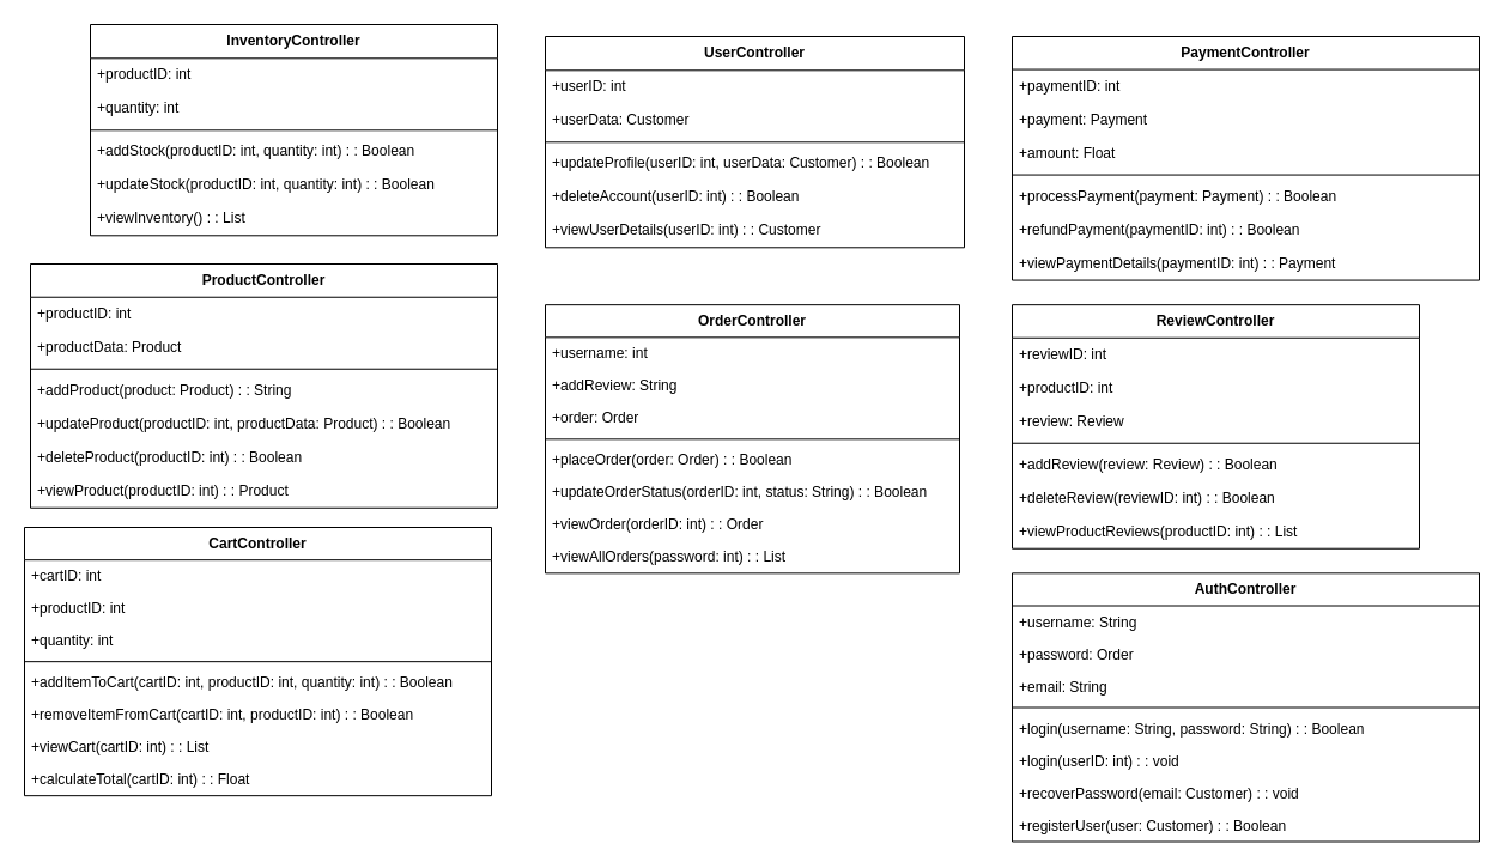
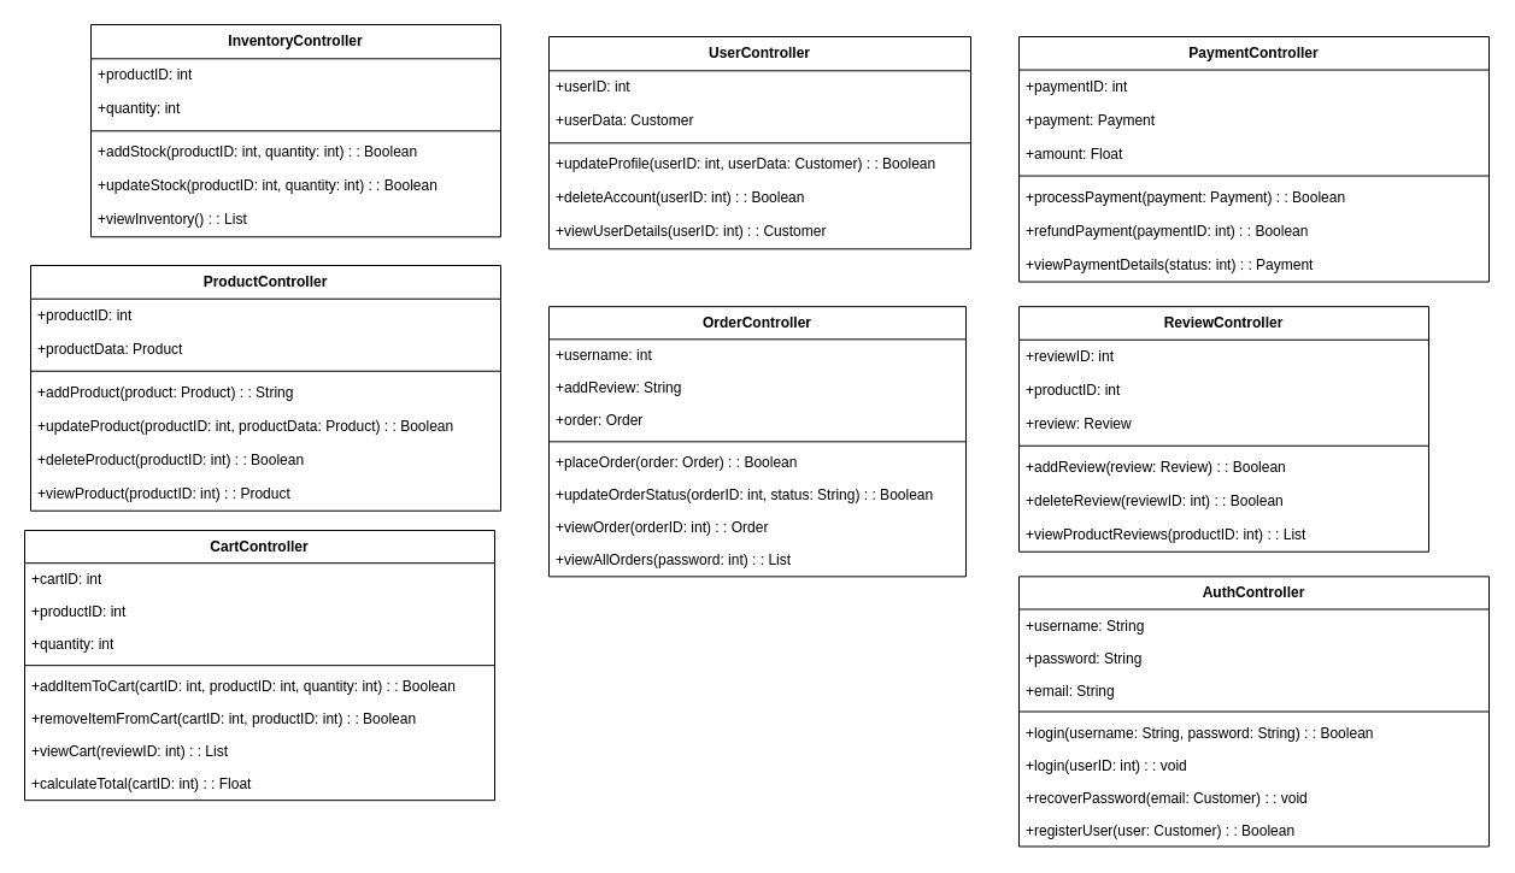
  <mxCell id="0" />
  <mxCell id="1" parent="0" />
  <mxCell id="2" value="AuthController" style="swimlane;fontStyle=1;align=center;verticalAlign=top;childLayout=stackLayout;horizontal=1;startSize=27.175;horizontalStack=0;resizeParent=1;resizeParentMax=0;resizeLast=0;collapsible=0;marginBottom=0;" parent="1" vertex="1"><mxGeometry x="845" y="478.34" width="390" height="224.175" as="geometry" /></mxCell>
  <mxCell id="3" value="+username: String" style="text;strokeColor=none;fillColor=none;align=left;verticalAlign=top;spacingLeft=4;spacingRight=4;overflow=hidden;rotatable=0;points=[[0,0.5],[1,0.5]];portConstraint=eastwest;" parent="2" vertex="1"><mxGeometry y="27.175" width="390" height="27" as="geometry" /></mxCell>
- <mxCell id="4" value="+password: Order" style="text;strokeColor=none;fillColor=none;align=left;verticalAlign=top;spacingLeft=4;spacingRight=4;overflow=hidden;rotatable=0;points=[[0,0.5],[1,0.5]];portConstraint=eastwest;" parent="2" vertex="1"><mxGeometry y="54.175" width="390" height="27" as="geometry" /></mxCell>
+ <mxCell id="4" value="+password: String" style="text;strokeColor=none;fillColor=none;align=left;verticalAlign=top;spacingLeft=4;spacingRight=4;overflow=hidden;rotatable=0;points=[[0,0.5],[1,0.5]];portConstraint=eastwest;" parent="2" vertex="1"><mxGeometry y="54.175" width="390" height="27" as="geometry" /></mxCell>
  <mxCell id="5" value="+email: String" style="text;strokeColor=none;fillColor=none;align=left;verticalAlign=top;spacingLeft=4;spacingRight=4;overflow=hidden;rotatable=0;points=[[0,0.5],[1,0.5]];portConstraint=eastwest;" parent="2" vertex="1"><mxGeometry y="81.175" width="390" height="27" as="geometry" /></mxCell>
  <mxCell id="6" style="line;strokeWidth=1;fillColor=none;align=left;verticalAlign=middle;spacingTop=-1;spacingLeft=3;spacingRight=3;rotatable=0;labelPosition=right;points=[];portConstraint=eastwest;strokeColor=inherit;" parent="2" vertex="1"><mxGeometry y="108.175" width="390" height="8" as="geometry" /></mxCell>
  <mxCell id="7" value="+login(username: String, password: String) : : Boolean" style="text;strokeColor=none;fillColor=none;align=left;verticalAlign=top;spacingLeft=4;spacingRight=4;overflow=hidden;rotatable=0;points=[[0,0.5],[1,0.5]];portConstraint=eastwest;" parent="2" vertex="1"><mxGeometry y="116.175" width="390" height="27" as="geometry" /></mxCell>
  <mxCell id="8" value="+login(userID: int) : : void" style="text;strokeColor=none;fillColor=none;align=left;verticalAlign=top;spacingLeft=4;spacingRight=4;overflow=hidden;rotatable=0;points=[[0,0.5],[1,0.5]];portConstraint=eastwest;" parent="2" vertex="1"><mxGeometry y="143.175" width="390" height="27" as="geometry" /></mxCell>
  <mxCell id="9" value="+recoverPassword(email: Customer) : : void" style="text;strokeColor=none;fillColor=none;align=left;verticalAlign=top;spacingLeft=4;spacingRight=4;overflow=hidden;rotatable=0;points=[[0,0.5],[1,0.5]];portConstraint=eastwest;" parent="2" vertex="1"><mxGeometry y="170.175" width="390" height="27" as="geometry" /></mxCell>
  <mxCell id="10" value="+registerUser(user: Customer) : : Boolean" style="text;strokeColor=none;fillColor=none;align=left;verticalAlign=top;spacingLeft=4;spacingRight=4;overflow=hidden;rotatable=0;points=[[0,0.5],[1,0.5]];portConstraint=eastwest;" parent="2" vertex="1"><mxGeometry y="197.175" width="390" height="27" as="geometry" /></mxCell>
  <mxCell id="11" value="UserController" style="swimlane;fontStyle=1;align=center;verticalAlign=top;childLayout=stackLayout;horizontal=1;startSize=28.3;horizontalStack=0;resizeParent=1;resizeParentMax=0;resizeLast=0;collapsible=0;marginBottom=0;" parent="1" vertex="1"><mxGeometry x="455" y="30" width="350" height="176.3" as="geometry" /></mxCell>
  <mxCell id="12" value="+userID: int" style="text;strokeColor=none;fillColor=none;align=left;verticalAlign=top;spacingLeft=4;spacingRight=4;overflow=hidden;rotatable=0;points=[[0,0.5],[1,0.5]];portConstraint=eastwest;" parent="11" vertex="1"><mxGeometry y="28.3" width="350" height="28" as="geometry" /></mxCell>
  <mxCell id="13" value="+userData: Customer" style="text;strokeColor=none;fillColor=none;align=left;verticalAlign=top;spacingLeft=4;spacingRight=4;overflow=hidden;rotatable=0;points=[[0,0.5],[1,0.5]];portConstraint=eastwest;" parent="11" vertex="1"><mxGeometry y="56.3" width="350" height="28" as="geometry" /></mxCell>
  <mxCell id="14" style="line;strokeWidth=1;fillColor=none;align=left;verticalAlign=middle;spacingTop=-1;spacingLeft=3;spacingRight=3;rotatable=0;labelPosition=right;points=[];portConstraint=eastwest;strokeColor=inherit;" parent="11" vertex="1"><mxGeometry y="84.3" width="350" height="8" as="geometry" /></mxCell>
  <mxCell id="15" value="+updateProfile(userID: int, userData: Customer) : : Boolean" style="text;strokeColor=none;fillColor=none;align=left;verticalAlign=top;spacingLeft=4;spacingRight=4;overflow=hidden;rotatable=0;points=[[0,0.5],[1,0.5]];portConstraint=eastwest;" parent="11" vertex="1"><mxGeometry y="92.3" width="350" height="28" as="geometry" /></mxCell>
  <mxCell id="16" value="+deleteAccount(userID: int) : : Boolean" style="text;strokeColor=none;fillColor=none;align=left;verticalAlign=top;spacingLeft=4;spacingRight=4;overflow=hidden;rotatable=0;points=[[0,0.5],[1,0.5]];portConstraint=eastwest;" parent="11" vertex="1"><mxGeometry y="120.3" width="350" height="28" as="geometry" /></mxCell>
  <mxCell id="17" value="+viewUserDetails(userID: int) : : Customer" style="text;strokeColor=none;fillColor=none;align=left;verticalAlign=top;spacingLeft=4;spacingRight=4;overflow=hidden;rotatable=0;points=[[0,0.5],[1,0.5]];portConstraint=eastwest;" parent="11" vertex="1"><mxGeometry y="148.3" width="350" height="28" as="geometry" /></mxCell>
  <mxCell id="18" value="ProductController" style="swimlane;fontStyle=1;align=center;verticalAlign=top;childLayout=stackLayout;horizontal=1;startSize=27.743;horizontalStack=0;resizeParent=1;resizeParentMax=0;resizeLast=0;collapsible=0;marginBottom=0;" parent="1" vertex="1"><mxGeometry x="25" y="220" width="390" height="203.743" as="geometry" /></mxCell>
  <mxCell id="19" value="+productID: int" style="text;strokeColor=none;fillColor=none;align=left;verticalAlign=top;spacingLeft=4;spacingRight=4;overflow=hidden;rotatable=0;points=[[0,0.5],[1,0.5]];portConstraint=eastwest;" parent="18" vertex="1"><mxGeometry y="27.743" width="390" height="28" as="geometry" /></mxCell>
  <mxCell id="20" value="+productData: Product" style="text;strokeColor=none;fillColor=none;align=left;verticalAlign=top;spacingLeft=4;spacingRight=4;overflow=hidden;rotatable=0;points=[[0,0.5],[1,0.5]];portConstraint=eastwest;" parent="18" vertex="1"><mxGeometry y="55.743" width="390" height="28" as="geometry" /></mxCell>
  <mxCell id="21" style="line;strokeWidth=1;fillColor=none;align=left;verticalAlign=middle;spacingTop=-1;spacingLeft=3;spacingRight=3;rotatable=0;labelPosition=right;points=[];portConstraint=eastwest;strokeColor=inherit;" parent="18" vertex="1"><mxGeometry y="83.743" width="390" height="8" as="geometry" /></mxCell>
  <mxCell id="22" value="+addProduct(product: Product) : : String" style="text;strokeColor=none;fillColor=none;align=left;verticalAlign=top;spacingLeft=4;spacingRight=4;overflow=hidden;rotatable=0;points=[[0,0.5],[1,0.5]];portConstraint=eastwest;" parent="18" vertex="1"><mxGeometry y="91.743" width="390" height="28" as="geometry" /></mxCell>
  <mxCell id="23" value="+updateProduct(productID: int, productData: Product) : : Boolean" style="text;strokeColor=none;fillColor=none;align=left;verticalAlign=top;spacingLeft=4;spacingRight=4;overflow=hidden;rotatable=0;points=[[0,0.5],[1,0.5]];portConstraint=eastwest;" parent="18" vertex="1"><mxGeometry y="119.743" width="390" height="28" as="geometry" /></mxCell>
  <mxCell id="24" value="+deleteProduct(productID: int) : : Boolean" style="text;strokeColor=none;fillColor=none;align=left;verticalAlign=top;spacingLeft=4;spacingRight=4;overflow=hidden;rotatable=0;points=[[0,0.5],[1,0.5]];portConstraint=eastwest;" parent="18" vertex="1"><mxGeometry y="147.743" width="390" height="28" as="geometry" /></mxCell>
  <mxCell id="25" value="+viewProduct(productID: int) : : Product" style="text;strokeColor=none;fillColor=none;align=left;verticalAlign=top;spacingLeft=4;spacingRight=4;overflow=hidden;rotatable=0;points=[[0,0.5],[1,0.5]];portConstraint=eastwest;" parent="18" vertex="1"><mxGeometry y="175.743" width="390" height="28" as="geometry" /></mxCell>
  <mxCell id="26" value="OrderController" style="swimlane;fontStyle=1;align=center;verticalAlign=top;childLayout=stackLayout;horizontal=1;startSize=27.175;horizontalStack=0;resizeParent=1;resizeParentMax=0;resizeLast=0;collapsible=0;marginBottom=0;" parent="1" vertex="1"><mxGeometry x="455" y="254.17" width="346" height="224.175" as="geometry" /></mxCell>
  <mxCell id="27" value="+username: int" style="text;strokeColor=none;fillColor=none;align=left;verticalAlign=top;spacingLeft=4;spacingRight=4;overflow=hidden;rotatable=0;points=[[0,0.5],[1,0.5]];portConstraint=eastwest;" parent="26" vertex="1"><mxGeometry y="27.175" width="346" height="27" as="geometry" /></mxCell>
  <mxCell id="28" value="+addReview: String" style="text;strokeColor=none;fillColor=none;align=left;verticalAlign=top;spacingLeft=4;spacingRight=4;overflow=hidden;rotatable=0;points=[[0,0.5],[1,0.5]];portConstraint=eastwest;" parent="26" vertex="1"><mxGeometry y="54.175" width="346" height="27" as="geometry" /></mxCell>
  <mxCell id="29" value="+order: Order" style="text;strokeColor=none;fillColor=none;align=left;verticalAlign=top;spacingLeft=4;spacingRight=4;overflow=hidden;rotatable=0;points=[[0,0.5],[1,0.5]];portConstraint=eastwest;" parent="26" vertex="1"><mxGeometry y="81.175" width="346" height="27" as="geometry" /></mxCell>
  <mxCell id="30" style="line;strokeWidth=1;fillColor=none;align=left;verticalAlign=middle;spacingTop=-1;spacingLeft=3;spacingRight=3;rotatable=0;labelPosition=right;points=[];portConstraint=eastwest;strokeColor=inherit;" parent="26" vertex="1"><mxGeometry y="108.175" width="346" height="8" as="geometry" /></mxCell>
  <mxCell id="31" value="+placeOrder(order: Order) : : Boolean" style="text;strokeColor=none;fillColor=none;align=left;verticalAlign=top;spacingLeft=4;spacingRight=4;overflow=hidden;rotatable=0;points=[[0,0.5],[1,0.5]];portConstraint=eastwest;" parent="26" vertex="1"><mxGeometry y="116.175" width="346" height="27" as="geometry" /></mxCell>
  <mxCell id="32" value="+updateOrderStatus(orderID: int, status: String) : : Boolean" style="text;strokeColor=none;fillColor=none;align=left;verticalAlign=top;spacingLeft=4;spacingRight=4;overflow=hidden;rotatable=0;points=[[0,0.5],[1,0.5]];portConstraint=eastwest;" parent="26" vertex="1"><mxGeometry y="143.175" width="346" height="27" as="geometry" /></mxCell>
  <mxCell id="33" value="+viewOrder(orderID: int) : : Order" style="text;strokeColor=none;fillColor=none;align=left;verticalAlign=top;spacingLeft=4;spacingRight=4;overflow=hidden;rotatable=0;points=[[0,0.5],[1,0.5]];portConstraint=eastwest;" parent="26" vertex="1"><mxGeometry y="170.175" width="346" height="27" as="geometry" /></mxCell>
  <mxCell id="34" value="+viewAllOrders(password: int) : : List" style="text;strokeColor=none;fillColor=none;align=left;verticalAlign=top;spacingLeft=4;spacingRight=4;overflow=hidden;rotatable=0;points=[[0,0.5],[1,0.5]];portConstraint=eastwest;" parent="26" vertex="1"><mxGeometry y="197.175" width="346" height="27" as="geometry" /></mxCell>
  <mxCell id="35" value="CartController" style="swimlane;fontStyle=1;align=center;verticalAlign=top;childLayout=stackLayout;horizontal=1;startSize=27.175;horizontalStack=0;resizeParent=1;resizeParentMax=0;resizeLast=0;collapsible=0;marginBottom=0;" parent="1" vertex="1"><mxGeometry x="20" y="440" width="390" height="224.175" as="geometry" /></mxCell>
  <mxCell id="36" value="+cartID: int" style="text;strokeColor=none;fillColor=none;align=left;verticalAlign=top;spacingLeft=4;spacingRight=4;overflow=hidden;rotatable=0;points=[[0,0.5],[1,0.5]];portConstraint=eastwest;" parent="35" vertex="1"><mxGeometry y="27.175" width="390" height="27" as="geometry" /></mxCell>
  <mxCell id="37" value="+productID: int" style="text;strokeColor=none;fillColor=none;align=left;verticalAlign=top;spacingLeft=4;spacingRight=4;overflow=hidden;rotatable=0;points=[[0,0.5],[1,0.5]];portConstraint=eastwest;" parent="35" vertex="1"><mxGeometry y="54.175" width="390" height="27" as="geometry" /></mxCell>
  <mxCell id="38" value="+quantity: int" style="text;strokeColor=none;fillColor=none;align=left;verticalAlign=top;spacingLeft=4;spacingRight=4;overflow=hidden;rotatable=0;points=[[0,0.5],[1,0.5]];portConstraint=eastwest;" parent="35" vertex="1"><mxGeometry y="81.175" width="390" height="27" as="geometry" /></mxCell>
  <mxCell id="39" style="line;strokeWidth=1;fillColor=none;align=left;verticalAlign=middle;spacingTop=-1;spacingLeft=3;spacingRight=3;rotatable=0;labelPosition=right;points=[];portConstraint=eastwest;strokeColor=inherit;" parent="35" vertex="1"><mxGeometry y="108.175" width="390" height="8" as="geometry" /></mxCell>
  <mxCell id="40" value="+addItemToCart(cartID: int, productID: int, quantity: int) : : Boolean" style="text;strokeColor=none;fillColor=none;align=left;verticalAlign=top;spacingLeft=4;spacingRight=4;overflow=hidden;rotatable=0;points=[[0,0.5],[1,0.5]];portConstraint=eastwest;" parent="35" vertex="1"><mxGeometry y="116.175" width="390" height="27" as="geometry" /></mxCell>
  <mxCell id="41" value="+removeItemFromCart(cartID: int, productID: int) : : Boolean" style="text;strokeColor=none;fillColor=none;align=left;verticalAlign=top;spacingLeft=4;spacingRight=4;overflow=hidden;rotatable=0;points=[[0,0.5],[1,0.5]];portConstraint=eastwest;" parent="35" vertex="1"><mxGeometry y="143.175" width="390" height="27" as="geometry" /></mxCell>
- <mxCell id="42" value="+viewCart(cartID: int) : : List" style="text;strokeColor=none;fillColor=none;align=left;verticalAlign=top;spacingLeft=4;spacingRight=4;overflow=hidden;rotatable=0;points=[[0,0.5],[1,0.5]];portConstraint=eastwest;" parent="35" vertex="1"><mxGeometry y="170.175" width="390" height="27" as="geometry" /></mxCell>
+ <mxCell id="42" value="+viewCart(reviewID: int) : : List" style="text;strokeColor=none;fillColor=none;align=left;verticalAlign=top;spacingLeft=4;spacingRight=4;overflow=hidden;rotatable=0;points=[[0,0.5],[1,0.5]];portConstraint=eastwest;" parent="35" vertex="1"><mxGeometry y="170.175" width="390" height="27" as="geometry" /></mxCell>
  <mxCell id="43" value="+calculateTotal(cartID: int) : : Float" style="text;strokeColor=none;fillColor=none;align=left;verticalAlign=top;spacingLeft=4;spacingRight=4;overflow=hidden;rotatable=0;points=[[0,0.5],[1,0.5]];portConstraint=eastwest;" parent="35" vertex="1"><mxGeometry y="197.175" width="390" height="27" as="geometry" /></mxCell>
  <mxCell id="44" value="InventoryController" style="swimlane;fontStyle=1;align=center;verticalAlign=top;childLayout=stackLayout;horizontal=1;startSize=28.3;horizontalStack=0;resizeParent=1;resizeParentMax=0;resizeLast=0;collapsible=0;marginBottom=0;" parent="1" vertex="1"><mxGeometry x="75" y="20" width="340" height="176.3" as="geometry" /></mxCell>
  <mxCell id="45" value="+productID: int" style="text;strokeColor=none;fillColor=none;align=left;verticalAlign=top;spacingLeft=4;spacingRight=4;overflow=hidden;rotatable=0;points=[[0,0.5],[1,0.5]];portConstraint=eastwest;" parent="44" vertex="1"><mxGeometry y="28.3" width="340" height="28" as="geometry" /></mxCell>
  <mxCell id="46" value="+quantity: int" style="text;strokeColor=none;fillColor=none;align=left;verticalAlign=top;spacingLeft=4;spacingRight=4;overflow=hidden;rotatable=0;points=[[0,0.5],[1,0.5]];portConstraint=eastwest;" parent="44" vertex="1"><mxGeometry y="56.3" width="340" height="28" as="geometry" /></mxCell>
  <mxCell id="47" style="line;strokeWidth=1;fillColor=none;align=left;verticalAlign=middle;spacingTop=-1;spacingLeft=3;spacingRight=3;rotatable=0;labelPosition=right;points=[];portConstraint=eastwest;strokeColor=inherit;" parent="44" vertex="1"><mxGeometry y="84.3" width="340" height="8" as="geometry" /></mxCell>
  <mxCell id="48" value="+addStock(productID: int, quantity: int) : : Boolean" style="text;strokeColor=none;fillColor=none;align=left;verticalAlign=top;spacingLeft=4;spacingRight=4;overflow=hidden;rotatable=0;points=[[0,0.5],[1,0.5]];portConstraint=eastwest;" parent="44" vertex="1"><mxGeometry y="92.3" width="340" height="28" as="geometry" /></mxCell>
  <mxCell id="49" value="+updateStock(productID: int, quantity: int) : : Boolean" style="text;strokeColor=none;fillColor=none;align=left;verticalAlign=top;spacingLeft=4;spacingRight=4;overflow=hidden;rotatable=0;points=[[0,0.5],[1,0.5]];portConstraint=eastwest;" parent="44" vertex="1"><mxGeometry y="120.3" width="340" height="28" as="geometry" /></mxCell>
  <mxCell id="50" value="+viewInventory() : : List" style="text;strokeColor=none;fillColor=none;align=left;verticalAlign=top;spacingLeft=4;spacingRight=4;overflow=hidden;rotatable=0;points=[[0,0.5],[1,0.5]];portConstraint=eastwest;" parent="44" vertex="1"><mxGeometry y="148.3" width="340" height="28" as="geometry" /></mxCell>
  <mxCell id="51" value="PaymentController" style="swimlane;fontStyle=1;align=center;verticalAlign=top;childLayout=stackLayout;horizontal=1;startSize=27.571;horizontalStack=0;resizeParent=1;resizeParentMax=0;resizeLast=0;collapsible=0;marginBottom=0;" parent="1" vertex="1"><mxGeometry x="845" y="30" width="390" height="203.571" as="geometry" /></mxCell>
  <mxCell id="52" value="+paymentID: int" style="text;strokeColor=none;fillColor=none;align=left;verticalAlign=top;spacingLeft=4;spacingRight=4;overflow=hidden;rotatable=0;points=[[0,0.5],[1,0.5]];portConstraint=eastwest;" parent="51" vertex="1"><mxGeometry y="27.571" width="390" height="28" as="geometry" /></mxCell>
  <mxCell id="53" value="+payment: Payment" style="text;strokeColor=none;fillColor=none;align=left;verticalAlign=top;spacingLeft=4;spacingRight=4;overflow=hidden;rotatable=0;points=[[0,0.5],[1,0.5]];portConstraint=eastwest;" parent="51" vertex="1"><mxGeometry y="55.571" width="390" height="28" as="geometry" /></mxCell>
  <mxCell id="54" value="+amount: Float" style="text;strokeColor=none;fillColor=none;align=left;verticalAlign=top;spacingLeft=4;spacingRight=4;overflow=hidden;rotatable=0;points=[[0,0.5],[1,0.5]];portConstraint=eastwest;" parent="51" vertex="1"><mxGeometry y="83.571" width="390" height="28" as="geometry" /></mxCell>
  <mxCell id="55" style="line;strokeWidth=1;fillColor=none;align=left;verticalAlign=middle;spacingTop=-1;spacingLeft=3;spacingRight=3;rotatable=0;labelPosition=right;points=[];portConstraint=eastwest;strokeColor=inherit;" parent="51" vertex="1"><mxGeometry y="111.571" width="390" height="8" as="geometry" /></mxCell>
  <mxCell id="56" value="+processPayment(payment: Payment) : : Boolean" style="text;strokeColor=none;fillColor=none;align=left;verticalAlign=top;spacingLeft=4;spacingRight=4;overflow=hidden;rotatable=0;points=[[0,0.5],[1,0.5]];portConstraint=eastwest;" parent="51" vertex="1"><mxGeometry y="119.571" width="390" height="28" as="geometry" /></mxCell>
  <mxCell id="57" value="+refundPayment(paymentID: int) : : Boolean" style="text;strokeColor=none;fillColor=none;align=left;verticalAlign=top;spacingLeft=4;spacingRight=4;overflow=hidden;rotatable=0;points=[[0,0.5],[1,0.5]];portConstraint=eastwest;" parent="51" vertex="1"><mxGeometry y="147.571" width="390" height="28" as="geometry" /></mxCell>
- <mxCell id="58" value="+viewPaymentDetails(paymentID: int) : : Payment" style="text;strokeColor=none;fillColor=none;align=left;verticalAlign=top;spacingLeft=4;spacingRight=4;overflow=hidden;rotatable=0;points=[[0,0.5],[1,0.5]];portConstraint=eastwest;" parent="51" vertex="1"><mxGeometry y="175.571" width="390" height="28" as="geometry" /></mxCell>
+ <mxCell id="58" value="+viewPaymentDetails(status: int) : : Payment" style="text;strokeColor=none;fillColor=none;align=left;verticalAlign=top;spacingLeft=4;spacingRight=4;overflow=hidden;rotatable=0;points=[[0,0.5],[1,0.5]];portConstraint=eastwest;" parent="51" vertex="1"><mxGeometry y="175.571" width="390" height="28" as="geometry" /></mxCell>
  <mxCell id="59" value="ReviewController" style="swimlane;fontStyle=1;align=center;verticalAlign=top;childLayout=stackLayout;horizontal=1;startSize=27.571;horizontalStack=0;resizeParent=1;resizeParentMax=0;resizeLast=0;collapsible=0;marginBottom=0;" parent="1" vertex="1"><mxGeometry x="845" y="254.17" width="340" height="203.571" as="geometry" /></mxCell>
  <mxCell id="60" value="+reviewID: int" style="text;strokeColor=none;fillColor=none;align=left;verticalAlign=top;spacingLeft=4;spacingRight=4;overflow=hidden;rotatable=0;points=[[0,0.5],[1,0.5]];portConstraint=eastwest;" parent="59" vertex="1"><mxGeometry y="27.571" width="340" height="28" as="geometry" /></mxCell>
  <mxCell id="61" value="+productID: int" style="text;strokeColor=none;fillColor=none;align=left;verticalAlign=top;spacingLeft=4;spacingRight=4;overflow=hidden;rotatable=0;points=[[0,0.5],[1,0.5]];portConstraint=eastwest;" parent="59" vertex="1"><mxGeometry y="55.571" width="340" height="28" as="geometry" /></mxCell>
  <mxCell id="62" value="+review: Review" style="text;strokeColor=none;fillColor=none;align=left;verticalAlign=top;spacingLeft=4;spacingRight=4;overflow=hidden;rotatable=0;points=[[0,0.5],[1,0.5]];portConstraint=eastwest;" parent="59" vertex="1"><mxGeometry y="83.571" width="340" height="28" as="geometry" /></mxCell>
  <mxCell id="63" style="line;strokeWidth=1;fillColor=none;align=left;verticalAlign=middle;spacingTop=-1;spacingLeft=3;spacingRight=3;rotatable=0;labelPosition=right;points=[];portConstraint=eastwest;strokeColor=inherit;" parent="59" vertex="1"><mxGeometry y="111.571" width="340" height="8" as="geometry" /></mxCell>
  <mxCell id="64" value="+addReview(review: Review) : : Boolean" style="text;strokeColor=none;fillColor=none;align=left;verticalAlign=top;spacingLeft=4;spacingRight=4;overflow=hidden;rotatable=0;points=[[0,0.5],[1,0.5]];portConstraint=eastwest;" parent="59" vertex="1"><mxGeometry y="119.571" width="340" height="28" as="geometry" /></mxCell>
  <mxCell id="65" value="+deleteReview(reviewID: int) : : Boolean" style="text;strokeColor=none;fillColor=none;align=left;verticalAlign=top;spacingLeft=4;spacingRight=4;overflow=hidden;rotatable=0;points=[[0,0.5],[1,0.5]];portConstraint=eastwest;" parent="59" vertex="1"><mxGeometry y="147.571" width="340" height="28" as="geometry" /></mxCell>
  <mxCell id="66" value="+viewProductReviews(productID: int) : : List" style="text;strokeColor=none;fillColor=none;align=left;verticalAlign=top;spacingLeft=4;spacingRight=4;overflow=hidden;rotatable=0;points=[[0,0.5],[1,0.5]];portConstraint=eastwest;" parent="59" vertex="1"><mxGeometry y="175.571" width="340" height="28" as="geometry" /></mxCell>
